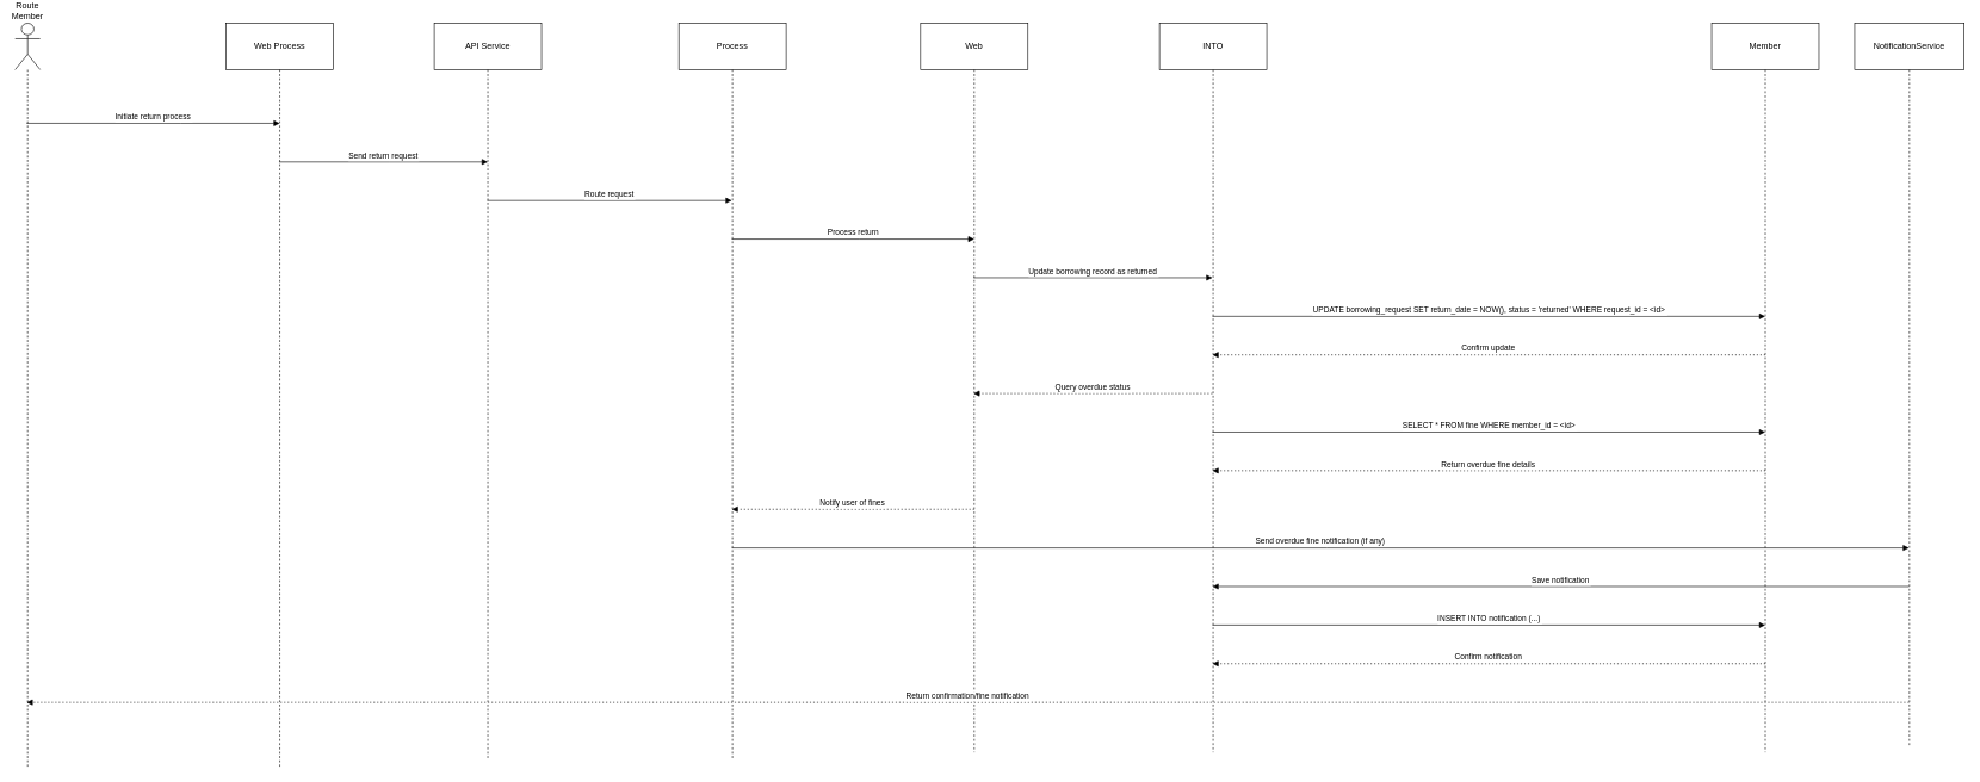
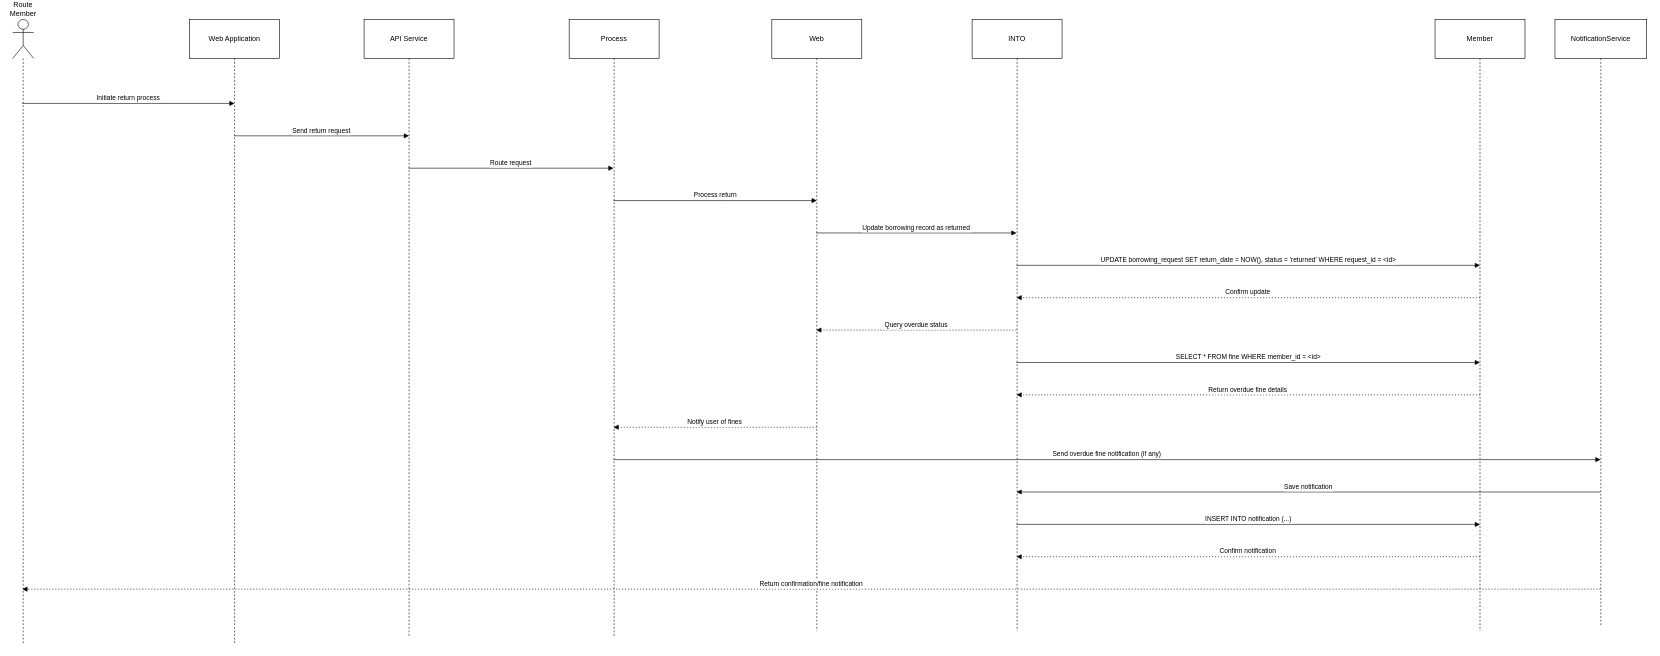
  <mxCell id="0" />
  <mxCell id="1" parent="0" />
  <mxCell id="2" value="Route Member" style="shape=umlLifeline;perimeter=lifelinePerimeter;whiteSpace=wrap;container=1;dropTarget=0;collapsible=0;recursiveResize=0;outlineConnect=0;portConstraint=eastwest;newEdgeStyle={&quot;edgeStyle&quot;:&quot;elbowEdgeStyle&quot;,&quot;elbow&quot;:&quot;vertical&quot;,&quot;curved&quot;:0,&quot;rounded&quot;:0};participant=umlActor;verticalAlign=bottom;labelPosition=center;verticalLabelPosition=top;align=center;size=65;" vertex="1" parent="1"><mxGeometry x="20" y="20" width="35" height="1040" as="geometry" /></mxCell>
- <mxCell id="3" value="Web Process" style="shape=umlLifeline;perimeter=lifelinePerimeter;whiteSpace=wrap;container=1;dropTarget=0;collapsible=0;recursiveResize=0;outlineConnect=0;portConstraint=eastwest;newEdgeStyle={&quot;edgeStyle&quot;:&quot;elbowEdgeStyle&quot;,&quot;elbow&quot;:&quot;vertical&quot;,&quot;curved&quot;:0,&quot;rounded&quot;:0};size=65;" vertex="1" parent="1"><mxGeometry x="315" y="20" width="150" height="1040" as="geometry" /></mxCell>
+ <mxCell id="3" value="Web Application" style="shape=umlLifeline;perimeter=lifelinePerimeter;whiteSpace=wrap;container=1;dropTarget=0;collapsible=0;recursiveResize=0;outlineConnect=0;portConstraint=eastwest;newEdgeStyle={&quot;edgeStyle&quot;:&quot;elbowEdgeStyle&quot;,&quot;elbow&quot;:&quot;vertical&quot;,&quot;curved&quot;:0,&quot;rounded&quot;:0};size=65;" vertex="1" parent="1"><mxGeometry x="315" y="20" width="150" height="1040" as="geometry" /></mxCell>
  <mxCell id="4" value="API Service" style="shape=umlLifeline;perimeter=lifelinePerimeter;whiteSpace=wrap;container=1;dropTarget=0;collapsible=0;recursiveResize=0;outlineConnect=0;portConstraint=eastwest;newEdgeStyle={&quot;edgeStyle&quot;:&quot;elbowEdgeStyle&quot;,&quot;elbow&quot;:&quot;vertical&quot;,&quot;curved&quot;:0,&quot;rounded&quot;:0};size=65;" vertex="1" parent="1"><mxGeometry x="606" y="20" width="150" height="1030" as="geometry" /></mxCell>
  <mxCell id="5" value="Process" style="shape=umlLifeline;perimeter=lifelinePerimeter;whiteSpace=wrap;container=1;dropTarget=0;collapsible=0;recursiveResize=0;outlineConnect=0;portConstraint=eastwest;newEdgeStyle={&quot;edgeStyle&quot;:&quot;elbowEdgeStyle&quot;,&quot;elbow&quot;:&quot;vertical&quot;,&quot;curved&quot;:0,&quot;rounded&quot;:0};size=65;" vertex="1" parent="1"><mxGeometry x="948" y="20" width="150" height="1030" as="geometry" /></mxCell>
  <mxCell id="6" value="Web" style="shape=umlLifeline;perimeter=lifelinePerimeter;whiteSpace=wrap;container=1;dropTarget=0;collapsible=0;recursiveResize=0;outlineConnect=0;portConstraint=eastwest;newEdgeStyle={&quot;edgeStyle&quot;:&quot;elbowEdgeStyle&quot;,&quot;elbow&quot;:&quot;vertical&quot;,&quot;curved&quot;:0,&quot;rounded&quot;:0};size=65;" vertex="1" parent="1"><mxGeometry x="1286" y="20" width="150" height="1020" as="geometry" /></mxCell>
  <mxCell id="7" value="INTO" style="shape=umlLifeline;perimeter=lifelinePerimeter;whiteSpace=wrap;container=1;dropTarget=0;collapsible=0;recursiveResize=0;outlineConnect=0;portConstraint=eastwest;newEdgeStyle={&quot;edgeStyle&quot;:&quot;elbowEdgeStyle&quot;,&quot;elbow&quot;:&quot;vertical&quot;,&quot;curved&quot;:0,&quot;rounded&quot;:0};size=65;" vertex="1" parent="1"><mxGeometry x="1620" y="20" width="150" height="1020" as="geometry" /></mxCell>
  <mxCell id="8" value="Member" style="shape=umlLifeline;perimeter=lifelinePerimeter;whiteSpace=wrap;container=1;dropTarget=0;collapsible=0;recursiveResize=0;outlineConnect=0;portConstraint=eastwest;newEdgeStyle={&quot;edgeStyle&quot;:&quot;elbowEdgeStyle&quot;,&quot;elbow&quot;:&quot;vertical&quot;,&quot;curved&quot;:0,&quot;rounded&quot;:0};size=65;" vertex="1" parent="1"><mxGeometry x="2392" y="20" width="150" height="1020" as="geometry" /></mxCell>
  <mxCell id="9" value="NotificationService" style="shape=umlLifeline;perimeter=lifelinePerimeter;whiteSpace=wrap;container=1;dropTarget=0;collapsible=0;recursiveResize=0;outlineConnect=0;portConstraint=eastwest;newEdgeStyle={&quot;edgeStyle&quot;:&quot;elbowEdgeStyle&quot;,&quot;elbow&quot;:&quot;vertical&quot;,&quot;curved&quot;:0,&quot;rounded&quot;:0};size=65;" vertex="1" parent="1"><mxGeometry x="2592" y="20" width="153" height="1010" as="geometry" /></mxCell>
  <mxCell id="10" value="Initiate return process" style="verticalAlign=bottom;edgeStyle=elbowEdgeStyle;elbow=vertical;curved=0;rounded=0;endArrow=block;" edge="1" parent="1"><mxGeometry relative="1" as="geometry"><Array as="points"><mxPoint x="251" y="160" /></Array><mxPoint x="36" y="160" as="sourcePoint" /><mxPoint x="390" y="160" as="targetPoint" /></mxGeometry></mxCell>
  <mxCell id="11" value="Send return request" style="verticalAlign=bottom;edgeStyle=elbowEdgeStyle;elbow=vertical;curved=0;rounded=0;endArrow=block;" edge="1" parent="1"><mxGeometry relative="1" as="geometry"><Array as="points"><mxPoint x="544" y="214" /></Array><mxPoint x="389" y="214" as="sourcePoint" /><mxPoint x="681" y="214" as="targetPoint" /></mxGeometry></mxCell>
  <mxCell id="12" value="Route request" style="verticalAlign=bottom;edgeStyle=elbowEdgeStyle;elbow=vertical;curved=0;rounded=0;endArrow=block;" edge="1" parent="1"><mxGeometry relative="1" as="geometry"><Array as="points"><mxPoint x="861" y="268" /></Array><mxPoint x="680" y="268" as="sourcePoint" /><mxPoint x="1022" y="268" as="targetPoint" /></mxGeometry></mxCell>
  <mxCell id="13" value="Process return" style="verticalAlign=bottom;edgeStyle=elbowEdgeStyle;elbow=vertical;curved=0;rounded=0;endArrow=block;" edge="1" parent="1"><mxGeometry relative="1" as="geometry"><Array as="points"><mxPoint x="1201" y="322" /></Array><mxPoint x="1022" y="322" as="sourcePoint" /><mxPoint x="1361" y="322" as="targetPoint" /></mxGeometry></mxCell>
  <mxCell id="14" value="Update borrowing record as returned" style="verticalAlign=bottom;edgeStyle=elbowEdgeStyle;elbow=vertical;curved=0;rounded=0;endArrow=block;" edge="1" parent="1"><mxGeometry relative="1" as="geometry"><Array as="points"><mxPoint x="1537" y="376" /></Array><mxPoint x="1360" y="376" as="sourcePoint" /><mxPoint x="1694" y="376" as="targetPoint" /></mxGeometry></mxCell>
  <mxCell id="15" value="UPDATE borrowing_request SET return_date = NOW(), status = 'returned' WHERE request_id = &lt;id&gt;" style="verticalAlign=bottom;edgeStyle=elbowEdgeStyle;elbow=vertical;curved=0;rounded=0;endArrow=block;" edge="1" parent="1"><mxGeometry relative="1" as="geometry"><Array as="points"><mxPoint x="2090" y="430" /></Array><mxPoint x="1694" y="430" as="sourcePoint" /><mxPoint x="2467" y="430" as="targetPoint" /></mxGeometry></mxCell>
  <mxCell id="16" value="Confirm update" style="verticalAlign=bottom;edgeStyle=elbowEdgeStyle;elbow=vertical;curved=0;rounded=0;dashed=1;dashPattern=2 3;endArrow=block;" edge="1" parent="1"><mxGeometry relative="1" as="geometry"><Array as="points"><mxPoint x="2093" y="484" /></Array><mxPoint x="2467" y="484" as="sourcePoint" /><mxPoint x="1694" y="484" as="targetPoint" /></mxGeometry></mxCell>
  <mxCell id="17" value="Query overdue status" style="verticalAlign=bottom;edgeStyle=elbowEdgeStyle;elbow=vertical;curved=0;rounded=0;dashed=1;dashPattern=2 3;endArrow=block;" edge="1" parent="1"><mxGeometry relative="1" as="geometry"><Array as="points"><mxPoint x="1540" y="538" /></Array><mxPoint x="1694" y="538" as="sourcePoint" /><mxPoint x="1360" y="538" as="targetPoint" /></mxGeometry></mxCell>
  <mxCell id="18" value="SELECT * FROM fine WHERE member_id = &lt;id&gt;" style="verticalAlign=bottom;edgeStyle=elbowEdgeStyle;elbow=vertical;curved=0;rounded=0;endArrow=block;" edge="1" parent="1"><mxGeometry relative="1" as="geometry"><Array as="points"><mxPoint x="2090" y="592" /></Array><mxPoint x="1694" y="592" as="sourcePoint" /><mxPoint x="2467" y="592" as="targetPoint" /></mxGeometry></mxCell>
  <mxCell id="19" value="Return overdue fine details" style="verticalAlign=bottom;edgeStyle=elbowEdgeStyle;elbow=vertical;curved=0;rounded=0;dashed=1;dashPattern=2 3;endArrow=block;" edge="1" parent="1"><mxGeometry relative="1" as="geometry"><Array as="points"><mxPoint x="2093" y="646" /></Array><mxPoint x="2467" y="646" as="sourcePoint" /><mxPoint x="1694" y="646" as="targetPoint" /></mxGeometry></mxCell>
  <mxCell id="20" value="Notify user of fines" style="verticalAlign=bottom;edgeStyle=elbowEdgeStyle;elbow=vertical;curved=0;rounded=0;dashed=1;dashPattern=2 3;endArrow=block;" edge="1" parent="1"><mxGeometry relative="1" as="geometry"><Array as="points"><mxPoint x="1204" y="700" /></Array><mxPoint x="1361" y="700" as="sourcePoint" /><mxPoint x="1022" y="700" as="targetPoint" /></mxGeometry></mxCell>
  <mxCell id="21" value="Send overdue fine notification (if any)" style="verticalAlign=bottom;edgeStyle=elbowEdgeStyle;elbow=vertical;curved=0;rounded=0;endArrow=block;" edge="1" parent="1"><mxGeometry relative="1" as="geometry"><Array as="points"><mxPoint x="1854" y="754" /></Array><mxPoint x="1022" y="754" as="sourcePoint" /><mxPoint x="2668" y="754" as="targetPoint" /></mxGeometry></mxCell>
  <mxCell id="22" value="Save notification" style="verticalAlign=bottom;edgeStyle=elbowEdgeStyle;elbow=vertical;curved=0;rounded=0;endArrow=block;" edge="1" parent="1"><mxGeometry relative="1" as="geometry"><Array as="points"><mxPoint x="2193" y="808" /></Array><mxPoint x="2668" y="808" as="sourcePoint" /><mxPoint x="1694" y="808" as="targetPoint" /></mxGeometry></mxCell>
  <mxCell id="23" value="INSERT INTO notification (...)" style="verticalAlign=bottom;edgeStyle=elbowEdgeStyle;elbow=vertical;curved=0;rounded=0;endArrow=block;" edge="1" parent="1"><mxGeometry relative="1" as="geometry"><Array as="points"><mxPoint x="2090" y="862" /></Array><mxPoint x="1694" y="862" as="sourcePoint" /><mxPoint x="2467" y="862" as="targetPoint" /></mxGeometry></mxCell>
  <mxCell id="24" value="Confirm notification" style="verticalAlign=bottom;edgeStyle=elbowEdgeStyle;elbow=vertical;curved=0;rounded=0;dashed=1;dashPattern=2 3;endArrow=block;" edge="1" parent="1"><mxGeometry relative="1" as="geometry"><Array as="points"><mxPoint x="2093" y="916" /></Array><mxPoint x="2467" y="916" as="sourcePoint" /><mxPoint x="1694" y="916" as="targetPoint" /></mxGeometry></mxCell>
  <mxCell id="25" value="Return confirmation/fine notification" style="verticalAlign=bottom;edgeStyle=elbowEdgeStyle;elbow=vertical;curved=0;rounded=0;dashed=1;dashPattern=2 3;endArrow=block;" edge="1" parent="1"><mxGeometry relative="1" as="geometry"><Array as="points"><mxPoint x="1393" y="970" /></Array><mxPoint x="2668" y="970" as="sourcePoint" /><mxPoint x="36" y="970" as="targetPoint" /></mxGeometry></mxCell>
